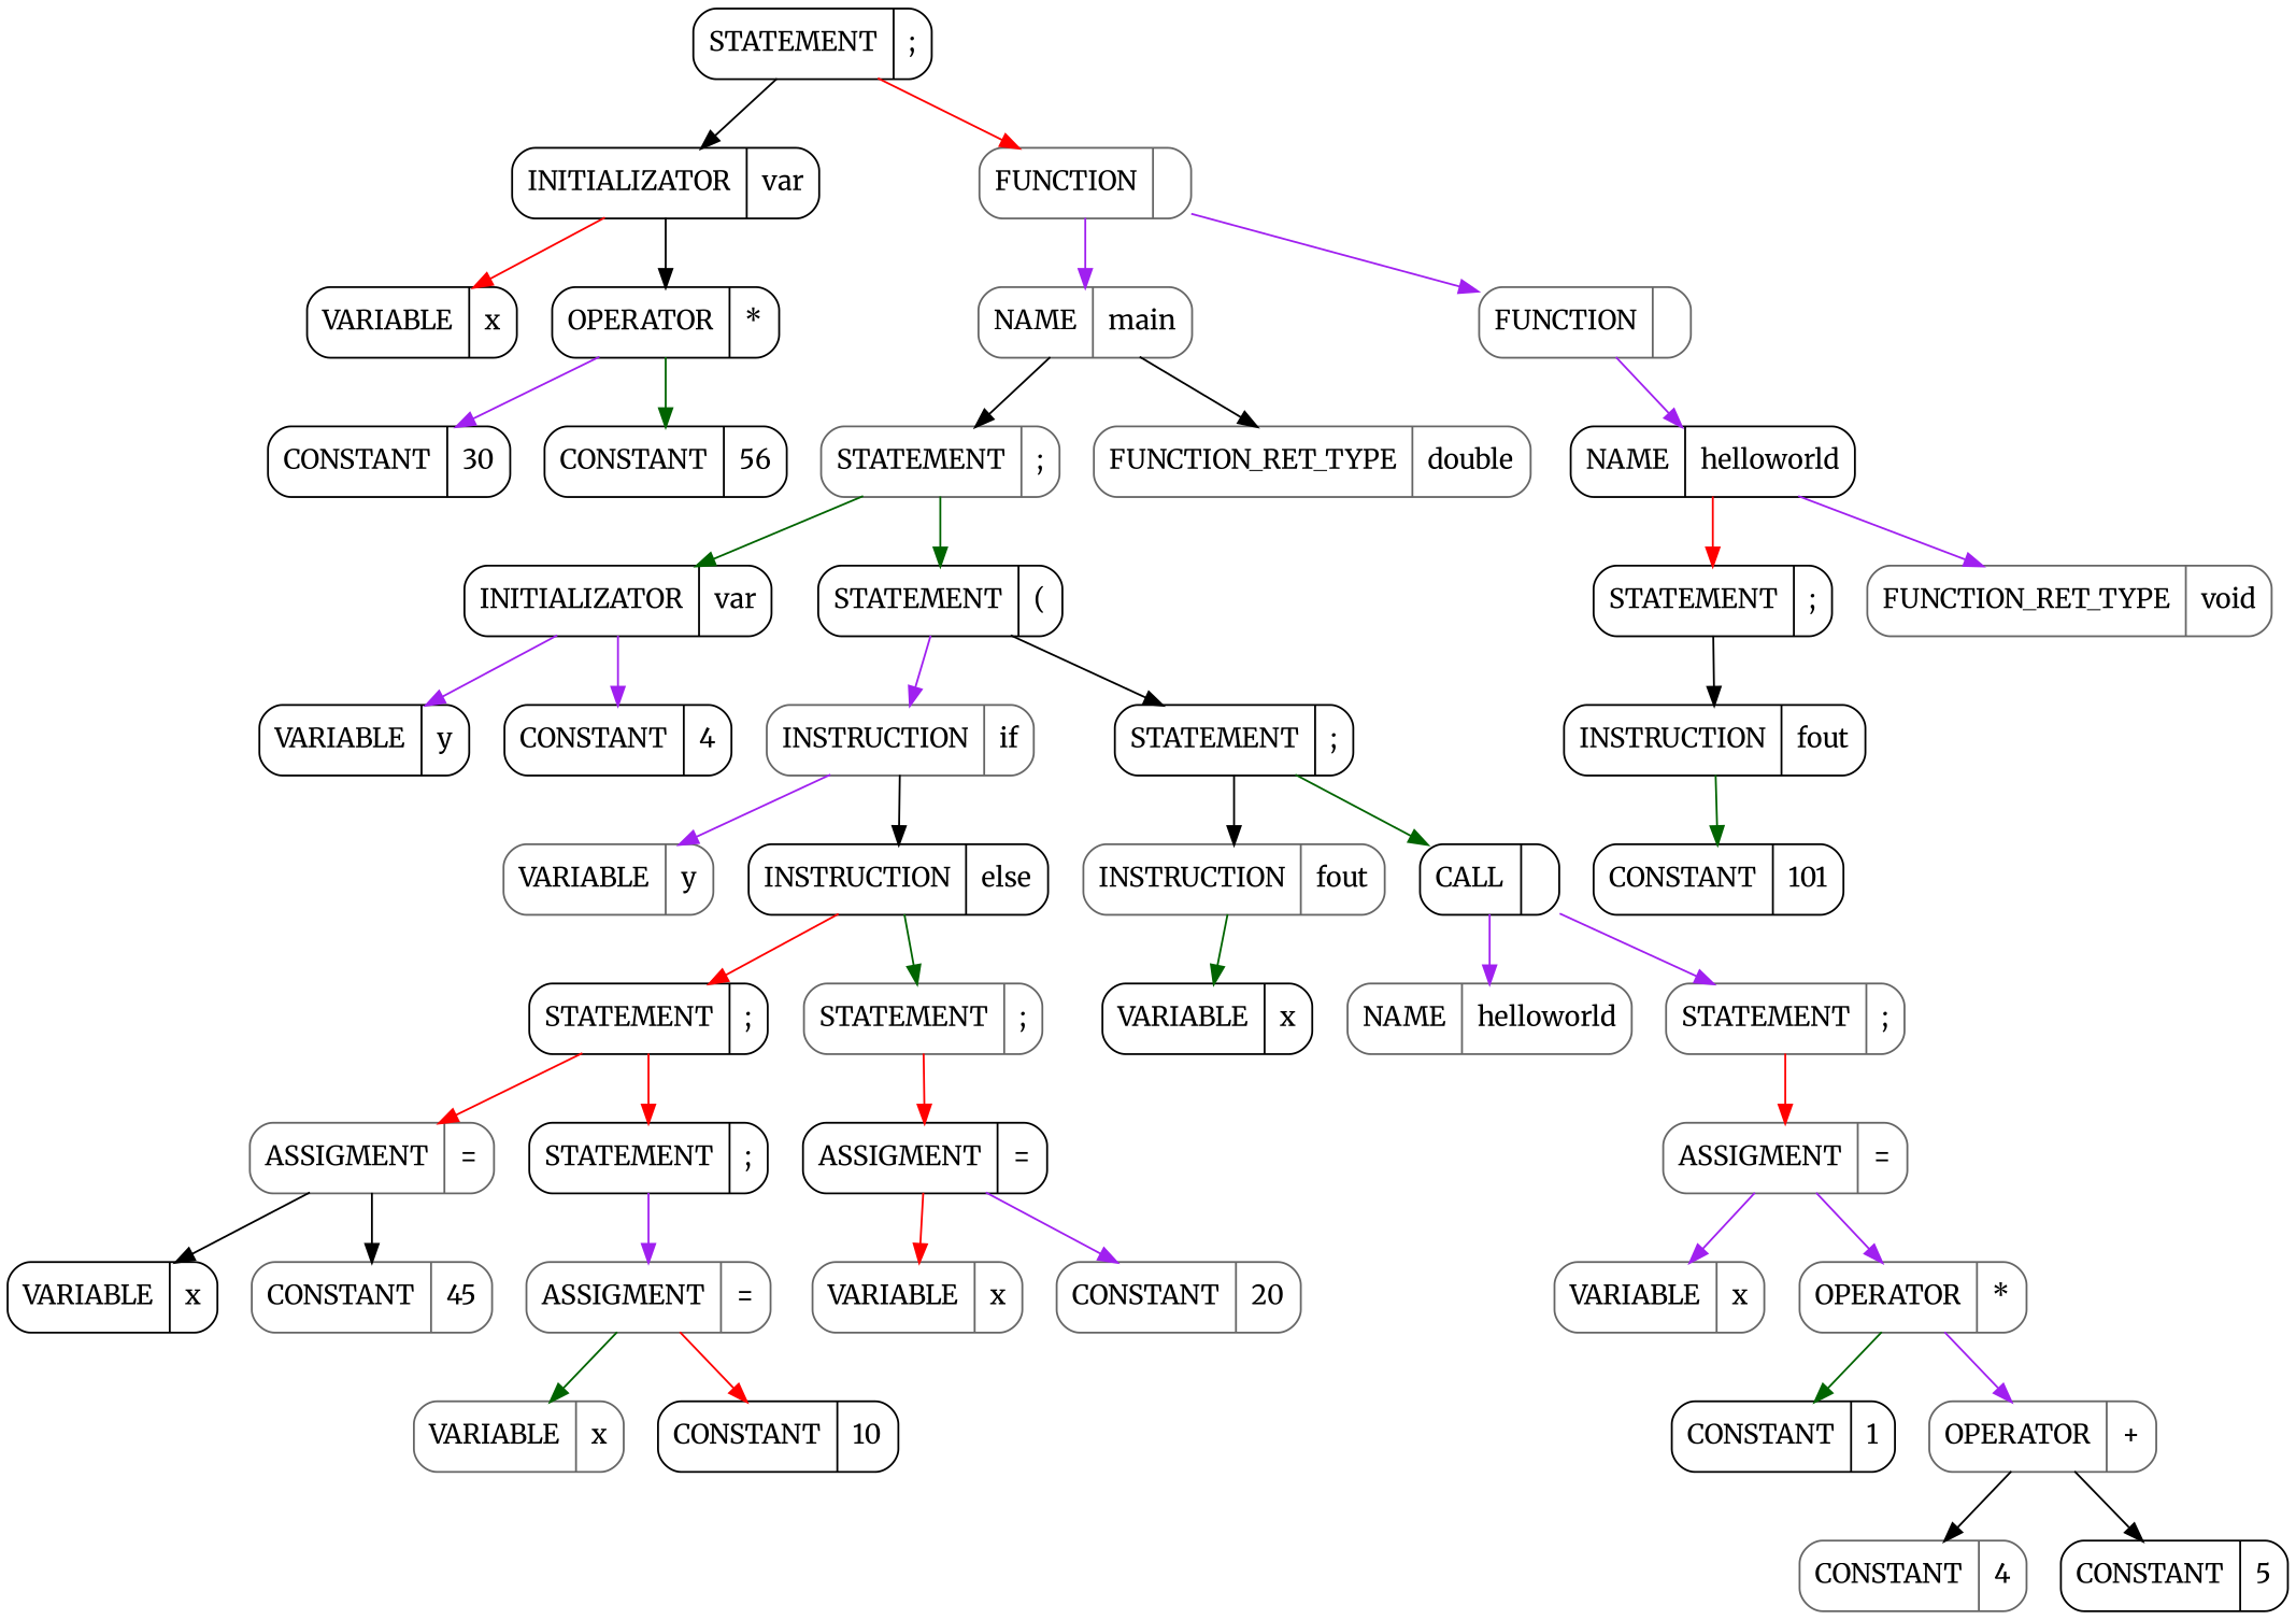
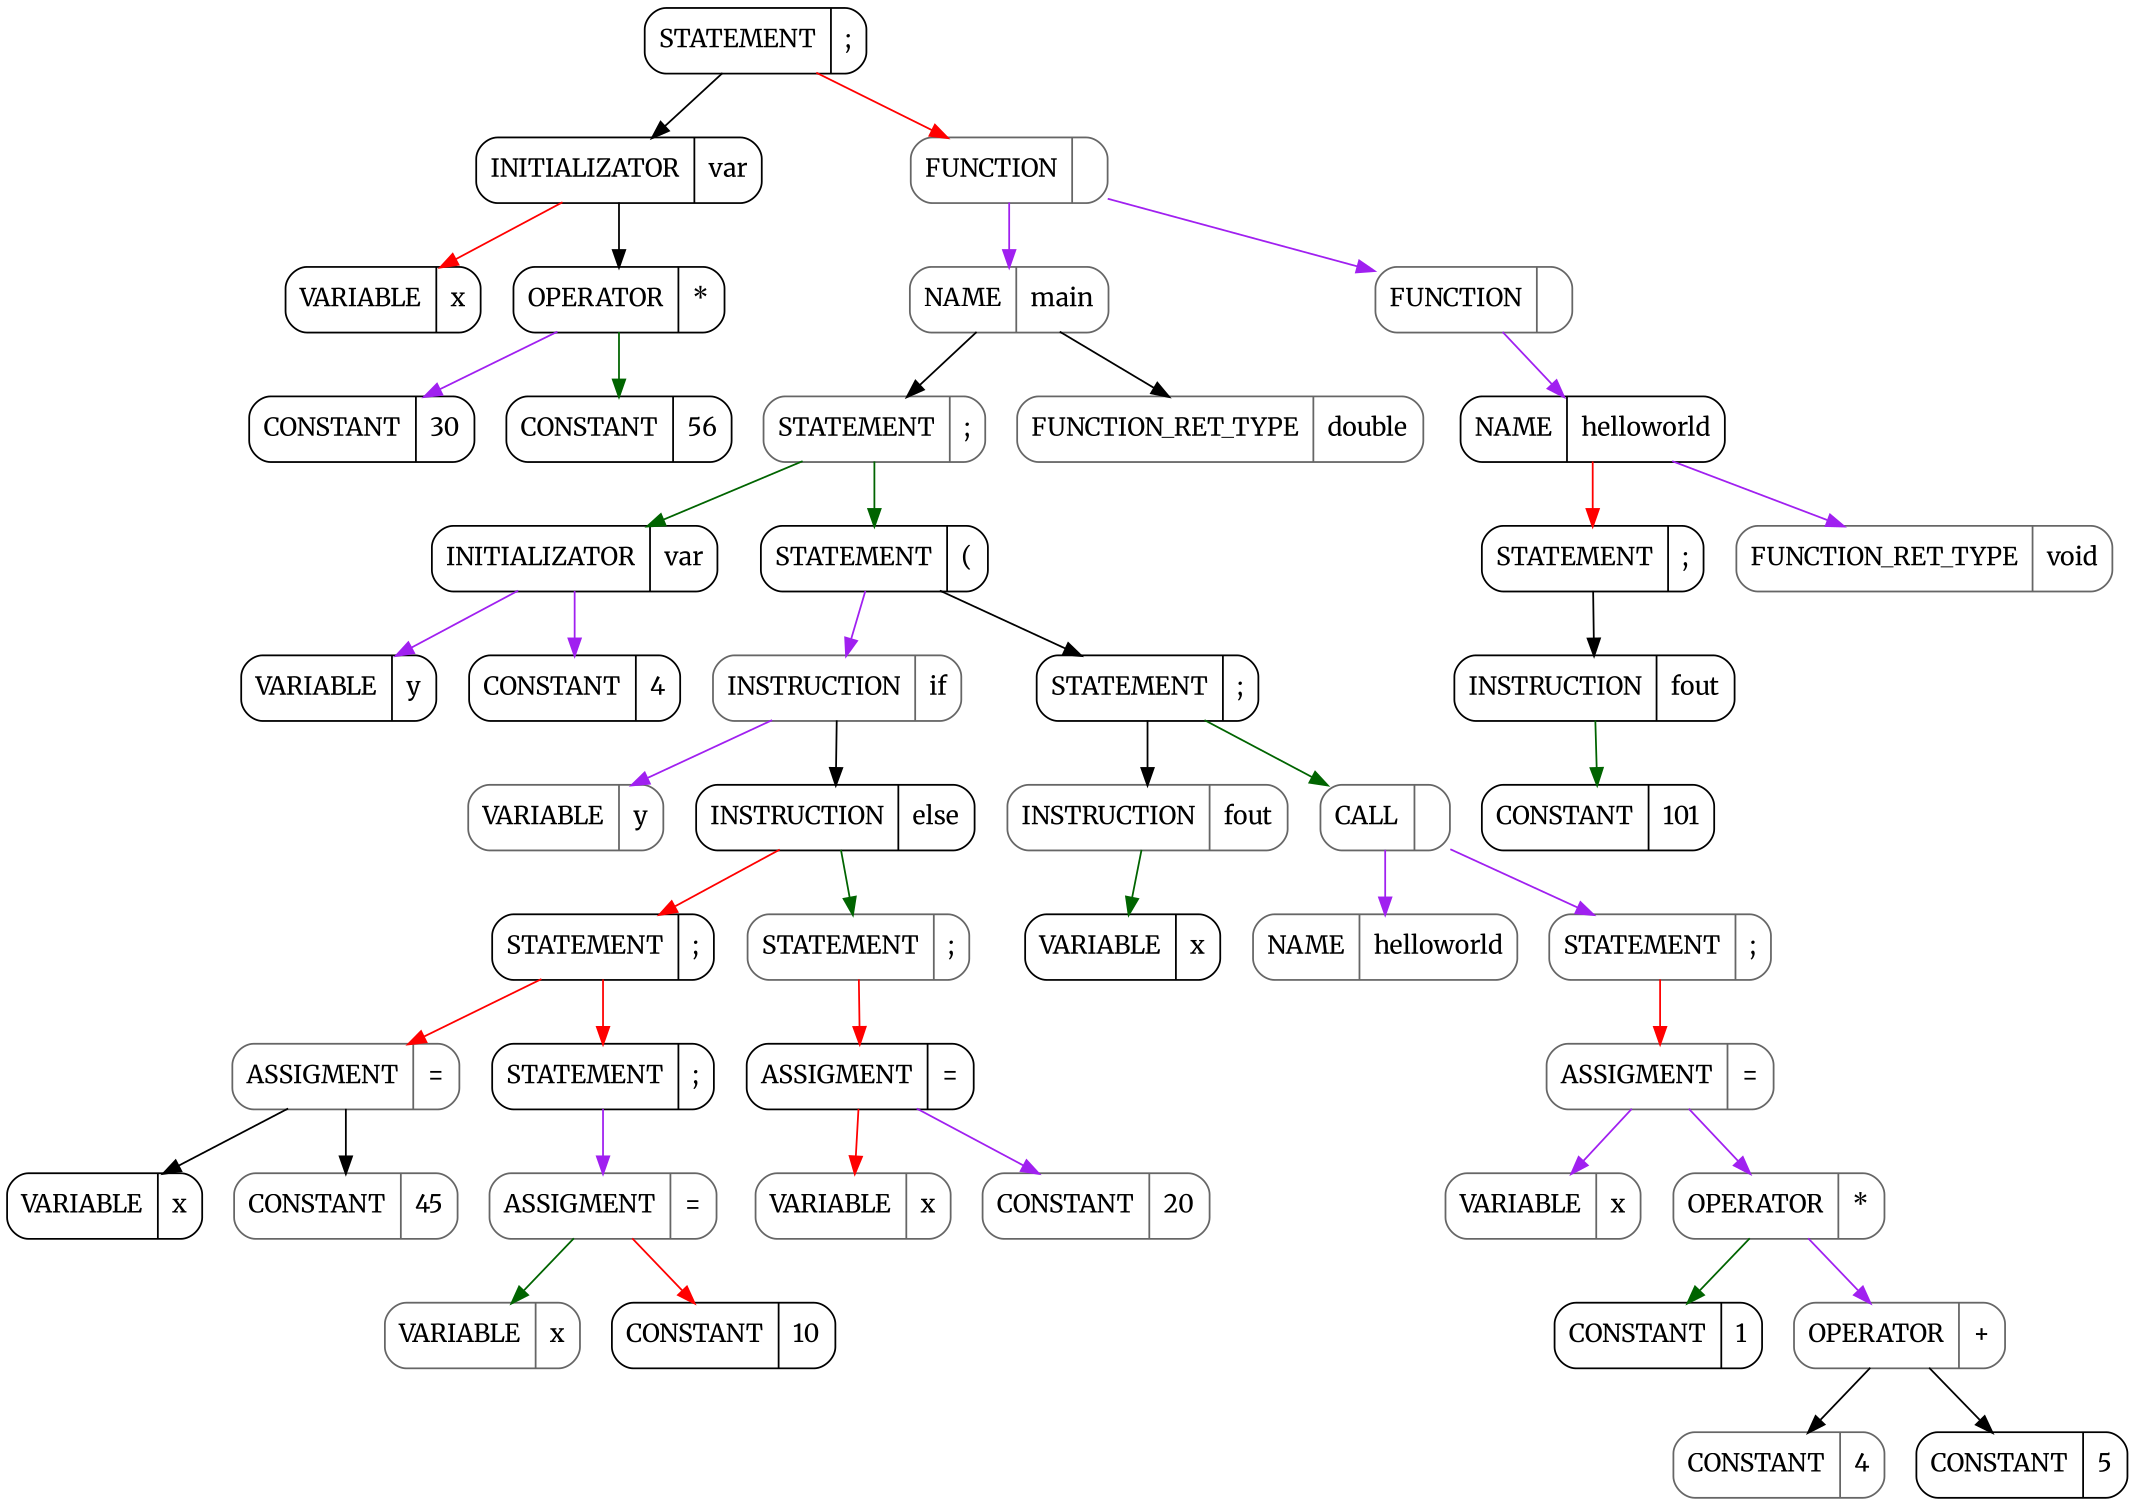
  digraph {
    rankdir=TB
    fontname=Merriweather
    node [shape=Mrecord color=black fontname=Merriweather]
    edge [color=purple fontname=Merriweather]
    n1 [label="STATEMENT | {;}"]
    n2 [label="INITIALIZATOR | {var}"]
    n3 [label="FUNCTION | {}}" color=gray40]
    n4 [label="VARIABLE | {x}"]
    n5 [label="OPERATOR | {*}"]
    n6 [label="CONSTANT | {30}"]
    n7 [label="CONSTANT | {56}"]
    n8 [label="NAME | {main}" color=gray40]
    n9 [label="FUNCTION | {}}" color=gray40]
    n10 [label="STATEMENT | {;}" color=gray40]
    n11 [label="FUNCTION_RET_TYPE | {double}" color=gray40]
    n12 [label="INITIALIZATOR | {var}"]
    n13 [label="STATEMENT | {(}"]
    n14 [label="VARIABLE | {y}"]
    n15 [label="CONSTANT | {4}"]
    n16 [label="INSTRUCTION | {if}" color=gray40]
    n17 [label="STATEMENT | {;}"]
    n18 [label="VARIABLE | {y}" color=gray40]
    n19 [label="INSTRUCTION | {else}"]
    n20 [label="STATEMENT | {;}"]
    n21 [label="STATEMENT | {;}" color=gray40]
    n22 [label="ASSIGMENT | {=}" color=gray40]
    n23 [label="STATEMENT | {;}"]
    n24 [label="VARIABLE | {x}"]
    n25 [label="CONSTANT | {45}" color=gray40]
    n26 [label="ASSIGMENT | {=}" color=gray40]
    n27 [label="VARIABLE | {x}" color=gray40]
    n28 [label="CONSTANT | {10}"]
    n29 [label="ASSIGMENT | {=}"]
    n30 [label="VARIABLE | {x}" color=gray40]
    n31 [label="CONSTANT | {20}" color=gray40]
    n32 [label="INSTRUCTION | {fout}" color=gray40]
-   n33 [label="CALL | { }"]
+   n33 [label="CALL | { }" color=gray40]
    n34 [label="VARIABLE | {x}"]
    n35 [label="NAME | {helloworld}" color=gray40]
    n36 [label="STATEMENT | {;}" color=gray40]
    n37 [label="ASSIGMENT | {=}" color=gray40]
    n38 [label="VARIABLE | {x}" color=gray40]
    n39 [label="OPERATOR | {*}" color=gray40]
    n40 [label="CONSTANT | {1}"]
    n41 [label="OPERATOR | {+}" color=gray40]
    n42 [label="CONSTANT | {4}" color=gray40]
    n43 [label="CONSTANT | {5}"]
    n44 [label="NAME | {helloworld}"]
    n45 [label="STATEMENT | {;}"]
    n46 [label="FUNCTION_RET_TYPE | {void}" color=gray40]
    n47 [label="INSTRUCTION | {fout}"]
    n48 [label="CONSTANT | {101}"]
    n1 -> n2 [color=black]
    n1 -> n3 [color=red]
    n2 -> n4 [color=red]
    n2 -> n5 [color=black]
    n3 -> n8
    n3 -> n9
    n5 -> n6
    n5 -> n7 [color=darkgreen]
    n8 -> n10 [color=black]
    n8 -> n11 [color=black]
    n9 -> n44
    n10 -> n12 [color=darkgreen]
    n10 -> n13 [color=darkgreen]
    n12 -> n14
    n12 -> n15
    n13 -> n16
    n13 -> n17 [color=black]
    n16 -> n18
    n16 -> n19 [color=black]
    n17 -> n32 [color=black]
    n17 -> n33 [color=darkgreen]
    n19 -> n20 [color=red]
    n19 -> n21 [color=darkgreen]
    n20 -> n22 [color=red]
    n20 -> n23 [color=red]
    n21 -> n29 [color=red]
    n22 -> n24 [color=black]
    n22 -> n25 [color=black]
    n23 -> n26
    n26 -> n27 [color=darkgreen]
    n26 -> n28 [color=red]
    n29 -> n30 [color=red]
    n29 -> n31
    n32 -> n34 [color=darkgreen]
    n33 -> n35
    n33 -> n36
    n36 -> n37 [color=red]
    n37 -> n38
    n37 -> n39
    n39 -> n40 [color=darkgreen]
    n39 -> n41
    n41 -> n42 [color=black]
    n41 -> n43 [color=black]
    n44 -> n45 [color=red]
    n44 -> n46
    n45 -> n47 [color=black]
    n47 -> n48 [color=darkgreen]
  }
